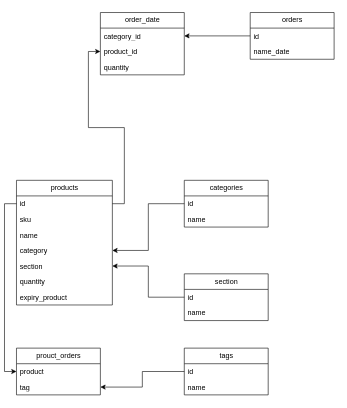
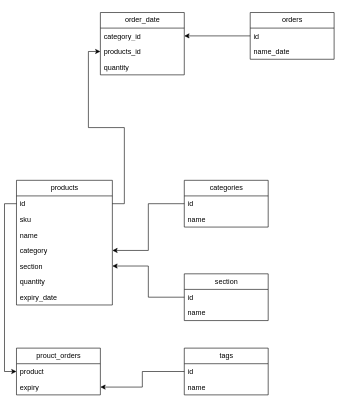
  <mxCell id="0" />
  <mxCell id="1" parent="0" />
  <mxCell id="2" value="products" style="swimlane;fontStyle=0;childLayout=stackLayout;horizontal=1;startSize=26;fillColor=none;horizontalStack=0;resizeParent=1;resizeParentMax=0;resizeLast=0;collapsible=1;marginBottom=0;html=1;" vertex="1" parent="1"><mxGeometry x="20" y="300" width="160" height="208" as="geometry" /></mxCell>
  <mxCell id="3" value="id" style="text;strokeColor=none;fillColor=none;align=left;verticalAlign=top;spacingLeft=4;spacingRight=4;overflow=hidden;rotatable=0;points=[[0,0.5],[1,0.5]];portConstraint=eastwest;whiteSpace=wrap;html=1;" vertex="1" parent="2"><mxGeometry y="26" width="160" height="26" as="geometry" /></mxCell>
  <mxCell id="4" value="sku" style="text;strokeColor=none;fillColor=none;align=left;verticalAlign=top;spacingLeft=4;spacingRight=4;overflow=hidden;rotatable=0;points=[[0,0.5],[1,0.5]];portConstraint=eastwest;whiteSpace=wrap;html=1;" vertex="1" parent="2"><mxGeometry y="52" width="160" height="26" as="geometry" /></mxCell>
  <mxCell id="5" value="name" style="text;strokeColor=none;fillColor=none;align=left;verticalAlign=top;spacingLeft=4;spacingRight=4;overflow=hidden;rotatable=0;points=[[0,0.5],[1,0.5]];portConstraint=eastwest;whiteSpace=wrap;html=1;" vertex="1" parent="2"><mxGeometry y="78" width="160" height="26" as="geometry" /></mxCell>
  <mxCell id="6" value="category" style="text;strokeColor=none;fillColor=none;align=left;verticalAlign=top;spacingLeft=4;spacingRight=4;overflow=hidden;rotatable=0;points=[[0,0.5],[1,0.5]];portConstraint=eastwest;whiteSpace=wrap;html=1;" vertex="1" parent="2"><mxGeometry y="104" width="160" height="26" as="geometry" /></mxCell>
  <mxCell id="7" value="section" style="text;strokeColor=none;fillColor=none;align=left;verticalAlign=top;spacingLeft=4;spacingRight=4;overflow=hidden;rotatable=0;points=[[0,0.5],[1,0.5]];portConstraint=eastwest;whiteSpace=wrap;html=1;" vertex="1" parent="2"><mxGeometry y="130" width="160" height="26" as="geometry" /></mxCell>
  <mxCell id="8" value="quantity" style="text;strokeColor=none;fillColor=none;align=left;verticalAlign=top;spacingLeft=4;spacingRight=4;overflow=hidden;rotatable=0;points=[[0,0.5],[1,0.5]];portConstraint=eastwest;whiteSpace=wrap;html=1;" vertex="1" parent="2"><mxGeometry y="156" width="160" height="26" as="geometry" /></mxCell>
- <mxCell id="9" value="expiry_product" style="text;strokeColor=none;fillColor=none;align=left;verticalAlign=top;spacingLeft=4;spacingRight=4;overflow=hidden;rotatable=0;points=[[0,0.5],[1,0.5]];portConstraint=eastwest;whiteSpace=wrap;html=1;" vertex="1" parent="2"><mxGeometry y="182" width="160" height="26" as="geometry" /></mxCell>
+ <mxCell id="9" value="expiry_date" style="text;strokeColor=none;fillColor=none;align=left;verticalAlign=top;spacingLeft=4;spacingRight=4;overflow=hidden;rotatable=0;points=[[0,0.5],[1,0.5]];portConstraint=eastwest;whiteSpace=wrap;html=1;" vertex="1" parent="2"><mxGeometry y="182" width="160" height="26" as="geometry" /></mxCell>
  <mxCell id="10" value="categories" style="swimlane;fontStyle=0;childLayout=stackLayout;horizontal=1;startSize=26;fillColor=none;horizontalStack=0;resizeParent=1;resizeParentMax=0;resizeLast=0;collapsible=1;marginBottom=0;html=1;" vertex="1" parent="1"><mxGeometry x="300" y="300" width="140" height="78" as="geometry" /></mxCell>
  <mxCell id="11" value="id" style="text;strokeColor=none;fillColor=none;align=left;verticalAlign=top;spacingLeft=4;spacingRight=4;overflow=hidden;rotatable=0;points=[[0,0.5],[1,0.5]];portConstraint=eastwest;whiteSpace=wrap;html=1;" vertex="1" parent="10"><mxGeometry y="26" width="140" height="26" as="geometry" /></mxCell>
  <mxCell id="12" value="name" style="text;strokeColor=none;fillColor=none;align=left;verticalAlign=top;spacingLeft=4;spacingRight=4;overflow=hidden;rotatable=0;points=[[0,0.5],[1,0.5]];portConstraint=eastwest;whiteSpace=wrap;html=1;" vertex="1" parent="10"><mxGeometry y="52" width="140" height="26" as="geometry" /></mxCell>
  <mxCell id="13" style="edgeStyle=orthogonalEdgeStyle;rounded=0;orthogonalLoop=1;jettySize=auto;html=1;entryX=1;entryY=0.5;entryDx=0;entryDy=0;" edge="1" parent="1" source="11" target="6"><mxGeometry relative="1" as="geometry" /></mxCell>
  <mxCell id="14" value="section" style="swimlane;fontStyle=0;childLayout=stackLayout;horizontal=1;startSize=26;fillColor=none;horizontalStack=0;resizeParent=1;resizeParentMax=0;resizeLast=0;collapsible=1;marginBottom=0;html=1;" vertex="1" parent="1"><mxGeometry x="300" y="456" width="140" height="78" as="geometry" /></mxCell>
  <mxCell id="15" value="id" style="text;strokeColor=none;fillColor=none;align=left;verticalAlign=top;spacingLeft=4;spacingRight=4;overflow=hidden;rotatable=0;points=[[0,0.5],[1,0.5]];portConstraint=eastwest;whiteSpace=wrap;html=1;" vertex="1" parent="14"><mxGeometry y="26" width="140" height="26" as="geometry" /></mxCell>
  <mxCell id="16" value="name" style="text;strokeColor=none;fillColor=none;align=left;verticalAlign=top;spacingLeft=4;spacingRight=4;overflow=hidden;rotatable=0;points=[[0,0.5],[1,0.5]];portConstraint=eastwest;whiteSpace=wrap;html=1;" vertex="1" parent="14"><mxGeometry y="52" width="140" height="26" as="geometry" /></mxCell>
  <mxCell id="17" style="edgeStyle=orthogonalEdgeStyle;rounded=0;orthogonalLoop=1;jettySize=auto;html=1;entryX=1;entryY=0.5;entryDx=0;entryDy=0;" edge="1" parent="1" source="15" target="7"><mxGeometry relative="1" as="geometry" /></mxCell>
  <mxCell id="18" value="tags" style="swimlane;fontStyle=0;childLayout=stackLayout;horizontal=1;startSize=26;fillColor=none;horizontalStack=0;resizeParent=1;resizeParentMax=0;resizeLast=0;collapsible=1;marginBottom=0;html=1;" vertex="1" parent="1"><mxGeometry x="300" y="580" width="140" height="78" as="geometry" /></mxCell>
  <mxCell id="19" value="id" style="text;strokeColor=none;fillColor=none;align=left;verticalAlign=top;spacingLeft=4;spacingRight=4;overflow=hidden;rotatable=0;points=[[0,0.5],[1,0.5]];portConstraint=eastwest;whiteSpace=wrap;html=1;" vertex="1" parent="18"><mxGeometry y="26" width="140" height="26" as="geometry" /></mxCell>
  <mxCell id="20" value="name" style="text;strokeColor=none;fillColor=none;align=left;verticalAlign=top;spacingLeft=4;spacingRight=4;overflow=hidden;rotatable=0;points=[[0,0.5],[1,0.5]];portConstraint=eastwest;whiteSpace=wrap;html=1;" vertex="1" parent="18"><mxGeometry y="52" width="140" height="26" as="geometry" /></mxCell>
  <mxCell id="21" value="prouct_orders" style="swimlane;fontStyle=0;childLayout=stackLayout;horizontal=1;startSize=26;fillColor=none;horizontalStack=0;resizeParent=1;resizeParentMax=0;resizeLast=0;collapsible=1;marginBottom=0;html=1;" vertex="1" parent="1"><mxGeometry x="20" y="580" width="140" height="78" as="geometry" /></mxCell>
  <mxCell id="22" value="product" style="text;strokeColor=none;fillColor=none;align=left;verticalAlign=top;spacingLeft=4;spacingRight=4;overflow=hidden;rotatable=0;points=[[0,0.5],[1,0.5]];portConstraint=eastwest;whiteSpace=wrap;html=1;" vertex="1" parent="21"><mxGeometry y="26" width="140" height="26" as="geometry" /></mxCell>
- <mxCell id="23" value="tag" style="text;strokeColor=none;fillColor=none;align=left;verticalAlign=top;spacingLeft=4;spacingRight=4;overflow=hidden;rotatable=0;points=[[0,0.5],[1,0.5]];portConstraint=eastwest;whiteSpace=wrap;html=1;" vertex="1" parent="21"><mxGeometry y="52" width="140" height="26" as="geometry" /></mxCell>
+ <mxCell id="23" value="expiry" style="text;strokeColor=none;fillColor=none;align=left;verticalAlign=top;spacingLeft=4;spacingRight=4;overflow=hidden;rotatable=0;points=[[0,0.5],[1,0.5]];portConstraint=eastwest;whiteSpace=wrap;html=1;" vertex="1" parent="21"><mxGeometry y="52" width="140" height="26" as="geometry" /></mxCell>
  <mxCell id="24" style="edgeStyle=orthogonalEdgeStyle;rounded=0;orthogonalLoop=1;jettySize=auto;html=1;" edge="1" parent="1" source="19" target="23"><mxGeometry relative="1" as="geometry" /></mxCell>
  <mxCell id="25" style="edgeStyle=orthogonalEdgeStyle;rounded=0;orthogonalLoop=1;jettySize=auto;html=1;entryX=0;entryY=0.5;entryDx=0;entryDy=0;" edge="1" parent="1" source="3" target="22"><mxGeometry relative="1" as="geometry" /></mxCell>
  <mxCell id="26" value="order_date" style="swimlane;fontStyle=0;childLayout=stackLayout;horizontal=1;startSize=26;fillColor=none;horizontalStack=0;resizeParent=1;resizeParentMax=0;resizeLast=0;collapsible=1;marginBottom=0;html=1;" vertex="1" parent="1"><mxGeometry x="160" y="20" width="140" height="104" as="geometry" /></mxCell>
  <mxCell id="27" value="category_id" style="text;strokeColor=none;fillColor=none;align=left;verticalAlign=top;spacingLeft=4;spacingRight=4;overflow=hidden;rotatable=0;points=[[0,0.5],[1,0.5]];portConstraint=eastwest;whiteSpace=wrap;html=1;" vertex="1" parent="26"><mxGeometry y="26" width="140" height="26" as="geometry" /></mxCell>
- <mxCell id="28" value="product_id" style="text;strokeColor=none;fillColor=none;align=left;verticalAlign=top;spacingLeft=4;spacingRight=4;overflow=hidden;rotatable=0;points=[[0,0.5],[1,0.5]];portConstraint=eastwest;whiteSpace=wrap;html=1;" vertex="1" parent="26"><mxGeometry y="52" width="140" height="26" as="geometry" /></mxCell>
+ <mxCell id="28" value="products_id" style="text;strokeColor=none;fillColor=none;align=left;verticalAlign=top;spacingLeft=4;spacingRight=4;overflow=hidden;rotatable=0;points=[[0,0.5],[1,0.5]];portConstraint=eastwest;whiteSpace=wrap;html=1;" vertex="1" parent="26"><mxGeometry y="52" width="140" height="26" as="geometry" /></mxCell>
  <mxCell id="29" value="quantity" style="text;strokeColor=none;fillColor=none;align=left;verticalAlign=top;spacingLeft=4;spacingRight=4;overflow=hidden;rotatable=0;points=[[0,0.5],[1,0.5]];portConstraint=eastwest;whiteSpace=wrap;html=1;" vertex="1" parent="26"><mxGeometry y="78" width="140" height="26" as="geometry" /></mxCell>
  <mxCell id="30" value="orders" style="swimlane;fontStyle=0;childLayout=stackLayout;horizontal=1;startSize=26;fillColor=none;horizontalStack=0;resizeParent=1;resizeParentMax=0;resizeLast=0;collapsible=1;marginBottom=0;html=1;" vertex="1" parent="1"><mxGeometry x="410" y="20" width="140" height="78" as="geometry" /></mxCell>
  <mxCell id="31" value="id" style="text;strokeColor=none;fillColor=none;align=left;verticalAlign=top;spacingLeft=4;spacingRight=4;overflow=hidden;rotatable=0;points=[[0,0.5],[1,0.5]];portConstraint=eastwest;whiteSpace=wrap;html=1;" vertex="1" parent="30"><mxGeometry y="26" width="140" height="26" as="geometry" /></mxCell>
  <mxCell id="32" value="name_date" style="text;strokeColor=none;fillColor=none;align=left;verticalAlign=top;spacingLeft=4;spacingRight=4;overflow=hidden;rotatable=0;points=[[0,0.5],[1,0.5]];portConstraint=eastwest;whiteSpace=wrap;html=1;" vertex="1" parent="30"><mxGeometry y="52" width="140" height="26" as="geometry" /></mxCell>
  <mxCell id="33" style="edgeStyle=orthogonalEdgeStyle;rounded=0;orthogonalLoop=1;jettySize=auto;html=1;" edge="1" parent="1" source="31" target="27"><mxGeometry relative="1" as="geometry" /></mxCell>
  <mxCell id="34" style="edgeStyle=orthogonalEdgeStyle;rounded=0;orthogonalLoop=1;jettySize=auto;html=1;entryX=0;entryY=0.5;entryDx=0;entryDy=0;" edge="1" parent="1" source="3" target="28"><mxGeometry relative="1" as="geometry" /></mxCell>
